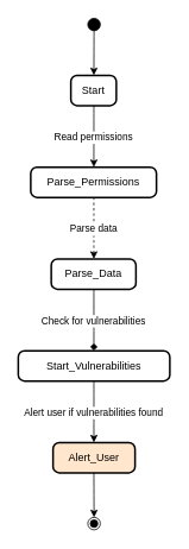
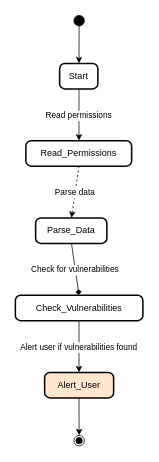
  <mxCell id="0" />
  <mxCell id="1" parent="0" />
  <mxCell id="2" value="" style="ellipse;fillColor=strokeColor;" vertex="1" parent="1"><mxGeometry x="98" y="20" width="14" height="14" as="geometry" /></mxCell>
  <mxCell id="3" value="Start" style="rounded=1;absoluteArcSize=1;arcSize=14;whiteSpace=wrap;strokeWidth=2;" vertex="1" parent="1"><mxGeometry x="79" y="84" width="51" height="34" as="geometry" /></mxCell>
- <mxCell id="4" value="Parse_Permissions" style="rounded=1;absoluteArcSize=1;arcSize=14;whiteSpace=wrap;strokeWidth=2;" vertex="1" parent="1"><mxGeometry x="34" y="187" width="141" height="34" as="geometry" /></mxCell>
- <mxCell id="5" value="Parse_Data" style="rounded=1;absoluteArcSize=1;arcSize=14;whiteSpace=wrap;strokeWidth=2;" vertex="1" parent="1"><mxGeometry x="57" y="290" width="95" height="34" as="geometry" /></mxCell>
- <mxCell id="6" value="Start_Vulnerabilities" style="rounded=1;absoluteArcSize=1;arcSize=14;whiteSpace=wrap;strokeWidth=2;" vertex="1" parent="1"><mxGeometry x="20" y="393" width="170" height="34" as="geometry" /></mxCell>
+ <mxCell id="4" value="Read_Permissions" style="rounded=1;absoluteArcSize=1;arcSize=14;whiteSpace=wrap;strokeWidth=2;" vertex="1" parent="1"><mxGeometry x="34" y="187" width="141" height="34" as="geometry" /></mxCell>
+ <mxCell id="5" value="Parse_Data" style="rounded=1;absoluteArcSize=1;arcSize=14;whiteSpace=wrap;strokeWidth=2;" vertex="1" parent="1"><mxGeometry x="47" y="290" width="95" height="34" as="geometry" /></mxCell>
+ <mxCell id="6" value="Check_Vulnerabilities" style="rounded=1;absoluteArcSize=1;arcSize=14;whiteSpace=wrap;strokeWidth=2;" vertex="1" parent="1"><mxGeometry x="20" y="393" width="170" height="34" as="geometry" /></mxCell>
  <mxCell id="7" value="Alert_User" style="rounded=1;absoluteArcSize=1;arcSize=14;whiteSpace=wrap;strokeWidth=2;fillColor=#ffe6cc;" vertex="1" parent="1"><mxGeometry x="59" y="496" width="92" height="34" as="geometry" /></mxCell>
  <mxCell id="8" value="" style="ellipse;shape=endState;fillColor=strokeColor;" vertex="1" parent="1"><mxGeometry x="98" y="580" width="14" height="14" as="geometry" /></mxCell>
  <mxCell id="9" value="" style="curved=1;startArrow=none;;exitX=0.486;exitY=1;entryX=0.506;entryY=0;" edge="1" parent="1" source="2" target="3"><mxGeometry relative="1" as="geometry"><Array as="points" /></mxGeometry></mxCell>
  <mxCell id="10" value="Read permissions" style="curved=1;startArrow=none;;exitX=0.506;exitY=1;entryX=0.502;entryY=0;" edge="1" parent="1" source="3" target="4"><mxGeometry relative="1" as="geometry"><Array as="points" /></mxGeometry></mxCell>
  <mxCell id="11" value="Parse data" style="curved=1;startArrow=none;exitX=0.502;exitY=1;entryX=0.503;entryY=0;dashed=1;" edge="1" parent="1" source="4" target="5"><mxGeometry relative="1" as="geometry"><Array as="points" /></mxGeometry></mxCell>
  <mxCell id="12" value="Check for vulnerabilities" style="curved=1;startArrow=none;exitX=0.503;exitY=1;entryX=0.499;entryY=0;endArrow=diamond;" edge="1" parent="1" source="5" target="6"><mxGeometry relative="1" as="geometry"><Array as="points" /></mxGeometry></mxCell>
  <mxCell id="13" value="Alert user if vulnerabilities found" style="curved=1;startArrow=none;;exitX=0.499;exitY=1;entryX=0.498;entryY=0;" edge="1" parent="1" source="6" target="7"><mxGeometry relative="1" as="geometry"><Array as="points" /></mxGeometry></mxCell>
  <mxCell id="14" value="" style="curved=1;startArrow=none;;exitX=0.498;exitY=1;entryX=0.486;entryY=0;" edge="1" parent="1" source="7" target="8"><mxGeometry relative="1" as="geometry"><Array as="points" /></mxGeometry></mxCell>
